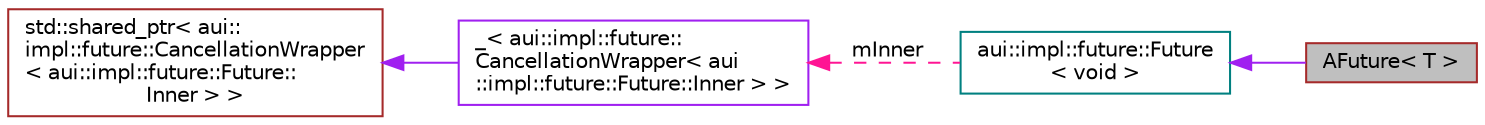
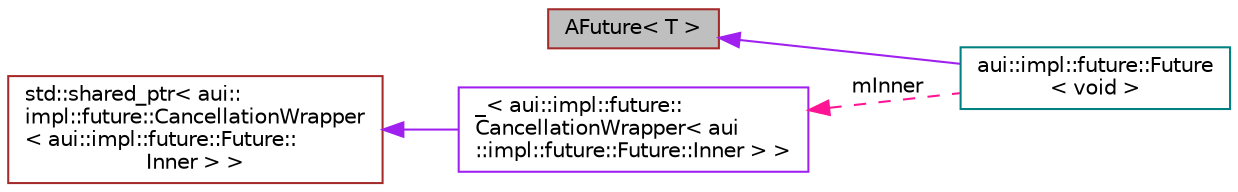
  digraph {
    rankdir=LR
    node [color=brown fillcolor=white fontname=Helvetica fontsize=10 shape=record style=filled]
    edge [color=purple dir=back fontname=Helvetica fontsize=10 labelfontname=Helvetica labelfontsize=10 style=solid]
    n1 [fillcolor=grey75 fontcolor=black height=0.2 label="AFuture\< T \>" width=0.4]
    n2 [color=teal height=0.2 label="aui::impl::future::Future\l\< void \>" width=0.4]
    n3 [color=purple height=0.2 label="_\< aui::impl::future::\lCancellationWrapper\< aui\l::impl::future::Future::Inner \> \>" width=0.4]
    n4 [height=0.2 label="std::shared_ptr\< aui::\limpl::future::CancellationWrapper\l\< aui::impl::future::Future::\lInner \> \>" width=0.4]
-   n2 -> n1
+   n1 -> n2
    n3 -> n2 [color=deeppink label=" mInner" style=dashed]
    n4 -> n3
  }
